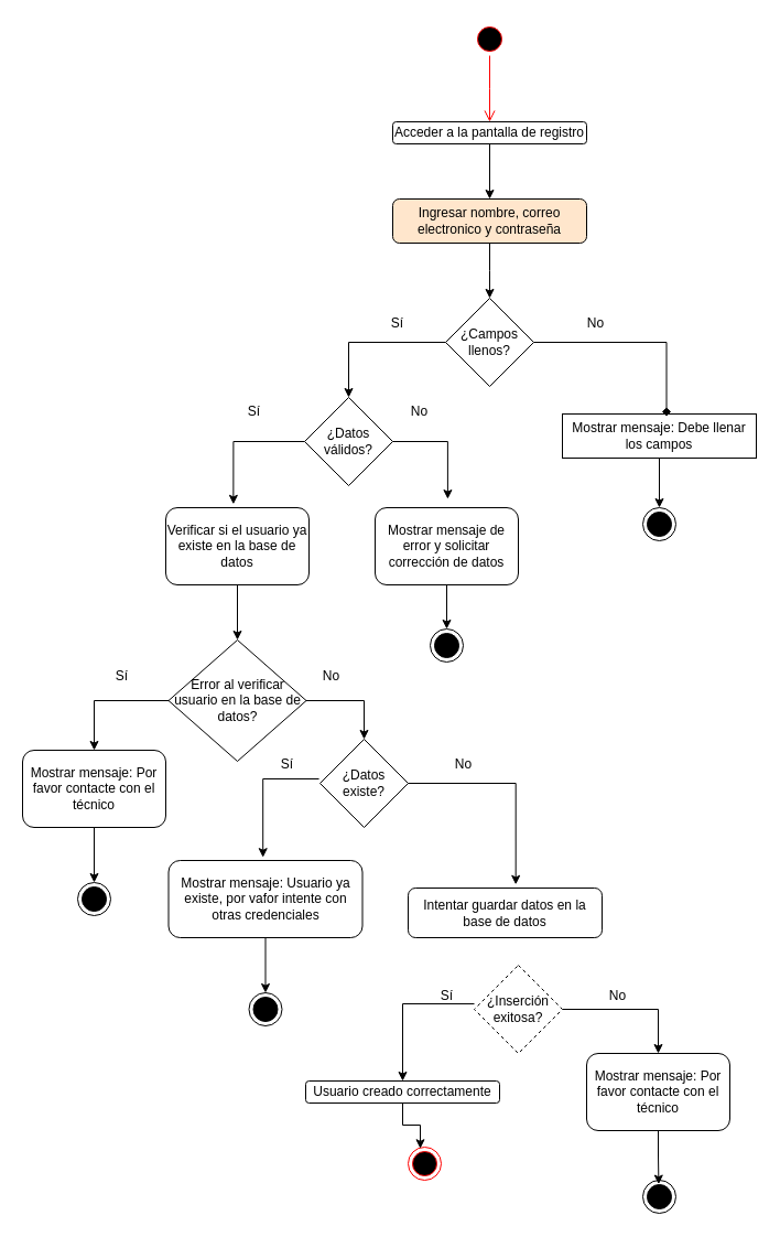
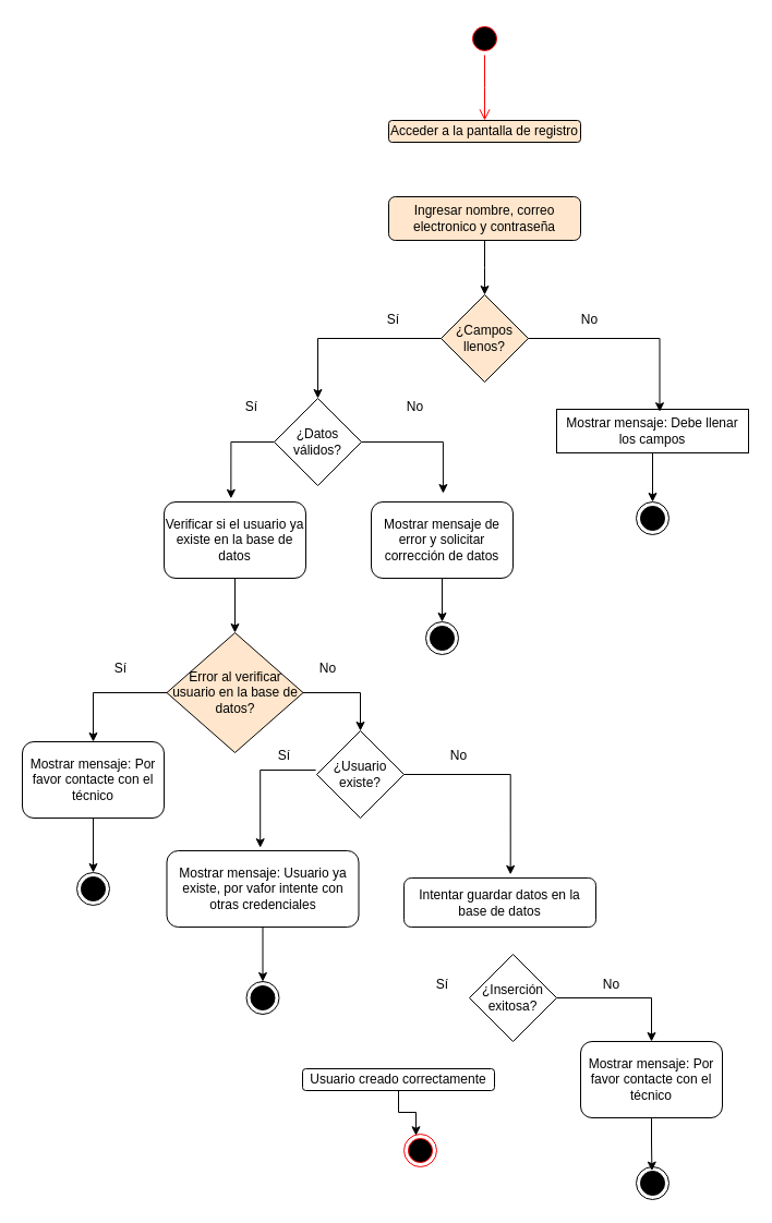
  <mxCell id="0" />
  <mxCell id="1" parent="0" />
  <mxCell id="2" value="" style="ellipse;html=1;shape=startState;fillColor=#000000;strokeColor=#ff0000;" vertex="1" parent="1"><mxGeometry x="429" y="20" width="30" height="30" as="geometry" /></mxCell>
  <mxCell id="3" value="" style="edgeStyle=orthogonalEdgeStyle;html=1;verticalAlign=bottom;endArrow=open;endSize=8;strokeColor=#ff0000;rounded=0;" edge="1" source="2" parent="1"><mxGeometry relative="1" as="geometry"><mxPoint x="444" y="110" as="targetPoint" /></mxGeometry></mxCell>
- <mxCell id="4" style="edgeStyle=orthogonalEdgeStyle;rounded=0;orthogonalLoop=1;jettySize=auto;html=1;" edge="1" parent="1" source="5" target="7"><mxGeometry relative="1" as="geometry" /></mxCell>
- <mxCell id="5" value="Acceder a la pantalla de registro" style="rounded=1;whiteSpace=wrap;html=1;" vertex="1" parent="1"><mxGeometry x="356" y="110" width="176" height="20" as="geometry" /></mxCell>
+ <mxCell id="5" value="Acceder a la pantalla de registro" style="rounded=1;whiteSpace=wrap;html=1;fillColor=#ffe6cc;" vertex="1" parent="1"><mxGeometry x="356" y="110" width="176" height="20" as="geometry" /></mxCell>
  <mxCell id="6" style="edgeStyle=orthogonalEdgeStyle;rounded=0;orthogonalLoop=1;jettySize=auto;html=1;" edge="1" parent="1" source="7"><mxGeometry relative="1" as="geometry"><mxPoint x="444" y="270" as="targetPoint" /></mxGeometry></mxCell>
  <mxCell id="7" value="Ingresar nombre, correo electronico y contraseña" style="rounded=1;whiteSpace=wrap;html=1;fillColor=#ffe6cc;" vertex="1" parent="1"><mxGeometry x="356" y="180" width="176" height="40" as="geometry" /></mxCell>
  <mxCell id="8" style="edgeStyle=orthogonalEdgeStyle;rounded=0;orthogonalLoop=1;jettySize=auto;html=1;entryX=0.5;entryY=0;entryDx=0;entryDy=0;" edge="1" parent="1" source="9" target="15"><mxGeometry relative="1" as="geometry" /></mxCell>
- <mxCell id="9" value="¿Campos llenos?" style="rhombus;whiteSpace=wrap;html=1;" vertex="1" parent="1"><mxGeometry x="404" y="270" width="80" height="80" as="geometry" /></mxCell>
+ <mxCell id="9" value="¿Campos llenos?" style="rhombus;whiteSpace=wrap;html=1;fillColor=#ffe6cc;" vertex="1" parent="1"><mxGeometry x="404" y="270" width="80" height="80" as="geometry" /></mxCell>
  <mxCell id="10" style="edgeStyle=orthogonalEdgeStyle;rounded=0;orthogonalLoop=1;jettySize=auto;html=1;exitX=0.5;exitY=1;exitDx=0;exitDy=0;entryX=0.5;entryY=0;entryDx=0;entryDy=0;" edge="1" parent="1" source="11" target="22"><mxGeometry relative="1" as="geometry" /></mxCell>
  <mxCell id="11" value="Mostrar mensaje: Debe llenar los campos" style="whiteSpace=wrap;html=1;rounded=0;" vertex="1" parent="1"><mxGeometry x="510" y="375" width="176" height="40" as="geometry" /></mxCell>
- <mxCell id="12" style="edgeStyle=orthogonalEdgeStyle;rounded=0;orthogonalLoop=1;jettySize=auto;html=1;entryX=0.537;entryY=0.055;entryDx=0;entryDy=0;entryPerimeter=0;endArrow=diamond;" edge="1" parent="1" source="9" target="11"><mxGeometry relative="1" as="geometry" /></mxCell>
+ <mxCell id="12" style="edgeStyle=orthogonalEdgeStyle;rounded=0;orthogonalLoop=1;jettySize=auto;html=1;entryX=0.537;entryY=0.055;entryDx=0;entryDy=0;entryPerimeter=0;" edge="1" parent="1" source="9" target="11"><mxGeometry relative="1" as="geometry" /></mxCell>
  <mxCell id="13" value="No" style="text;html=1;align=center;verticalAlign=middle;resizable=0;points=[];autosize=1;strokeColor=none;fillColor=none;" vertex="1" parent="1"><mxGeometry x="520" y="278" width="40" height="30" as="geometry" /></mxCell>
  <mxCell id="14" style="edgeStyle=orthogonalEdgeStyle;rounded=0;orthogonalLoop=1;jettySize=auto;html=1;entryX=0.472;entryY=-0.045;entryDx=0;entryDy=0;entryPerimeter=0;exitX=0;exitY=0.5;exitDx=0;exitDy=0;" edge="1" parent="1" source="15" target="25"><mxGeometry relative="1" as="geometry"><mxPoint x="220" y="450" as="targetPoint" /></mxGeometry></mxCell>
- <mxCell id="15" value="¿Datos válidos?" style="rhombus;whiteSpace=wrap;html=1;" vertex="1" parent="1"><mxGeometry x="276" y="360" width="80" height="80" as="geometry" /></mxCell>
+ <mxCell id="15" value="¿Datos válidos?" style="rhombus;whiteSpace=wrap;html=1;" vertex="1" parent="1"><mxGeometry x="251" y="365" width="80" height="80" as="geometry" /></mxCell>
  <mxCell id="16" value="Sí" style="text;html=1;align=center;verticalAlign=middle;resizable=0;points=[];autosize=1;strokeColor=none;fillColor=none;" vertex="1" parent="1"><mxGeometry x="345" y="278" width="30" height="30" as="geometry" /></mxCell>
  <mxCell id="17" style="edgeStyle=orthogonalEdgeStyle;rounded=0;orthogonalLoop=1;jettySize=auto;html=1;entryX=0.5;entryY=0;entryDx=0;entryDy=0;" edge="1" parent="1" source="18" target="29"><mxGeometry relative="1" as="geometry" /></mxCell>
  <mxCell id="18" value="Mostrar mensaje de error y solicitar corrección de datos" style="rounded=1;whiteSpace=wrap;html=1;" vertex="1" parent="1"><mxGeometry x="340" y="460" width="130" height="70" as="geometry" /></mxCell>
  <mxCell id="19" value="Sí" style="text;html=1;align=center;verticalAlign=middle;resizable=0;points=[];autosize=1;strokeColor=none;fillColor=none;" vertex="1" parent="1"><mxGeometry x="215" y="358" width="30" height="30" as="geometry" /></mxCell>
  <mxCell id="20" style="edgeStyle=orthogonalEdgeStyle;rounded=0;orthogonalLoop=1;jettySize=auto;html=1;entryX=0.507;entryY=-0.113;entryDx=0;entryDy=0;entryPerimeter=0;exitX=1;exitY=0.5;exitDx=0;exitDy=0;" edge="1" parent="1" source="15" target="18"><mxGeometry relative="1" as="geometry" /></mxCell>
  <mxCell id="21" value="No" style="text;html=1;align=center;verticalAlign=middle;resizable=0;points=[];autosize=1;strokeColor=none;fillColor=none;" vertex="1" parent="1"><mxGeometry x="360" y="358" width="40" height="30" as="geometry" /></mxCell>
  <mxCell id="22" value="" style="ellipse;html=1;shape=endState;fillColor=#000000;strokeColor=default;" vertex="1" parent="1"><mxGeometry x="583" y="460" width="30" height="30" as="geometry" /></mxCell>
  <mxCell id="23" value="" style="shape=mxgraph.sysml.x;" vertex="1" parent="1"><mxGeometry x="592.75" y="467.5" width="10.5" height="15" as="geometry" /></mxCell>
  <mxCell id="24" style="edgeStyle=orthogonalEdgeStyle;rounded=0;orthogonalLoop=1;jettySize=auto;html=1;entryX=0.5;entryY=0;entryDx=0;entryDy=0;" edge="1" parent="1" source="25" target="28"><mxGeometry relative="1" as="geometry" /></mxCell>
  <mxCell id="25" value="Verificar si el usuario ya existe en la base de datos" style="rounded=1;whiteSpace=wrap;html=1;" vertex="1" parent="1"><mxGeometry x="150" y="460" width="130" height="70" as="geometry" /></mxCell>
  <mxCell id="26" style="edgeStyle=orthogonalEdgeStyle;rounded=0;orthogonalLoop=1;jettySize=auto;html=1;entryX=0.5;entryY=0;entryDx=0;entryDy=0;" edge="1" parent="1" source="28" target="32"><mxGeometry relative="1" as="geometry" /></mxCell>
  <mxCell id="27" style="edgeStyle=orthogonalEdgeStyle;rounded=0;orthogonalLoop=1;jettySize=auto;html=1;entryX=0.5;entryY=0;entryDx=0;entryDy=0;" edge="1" parent="1" source="28" target="36"><mxGeometry relative="1" as="geometry" /></mxCell>
- <mxCell id="28" value="Error al verificar usuario en la base de datos?" style="rhombus;whiteSpace=wrap;html=1;" vertex="1" parent="1"><mxGeometry x="152.5" y="580" width="125" height="110" as="geometry" /></mxCell>
+ <mxCell id="28" value="Error al verificar usuario en la base de datos?" style="rhombus;whiteSpace=wrap;html=1;fillColor=#ffe6cc;" vertex="1" parent="1"><mxGeometry x="152.5" y="580" width="125" height="110" as="geometry" /></mxCell>
  <mxCell id="29" value="" style="ellipse;html=1;shape=endState;fillColor=#000000;strokeColor=default;" vertex="1" parent="1"><mxGeometry x="390" y="570" width="30" height="30" as="geometry" /></mxCell>
  <mxCell id="30" value="" style="shape=mxgraph.sysml.x;" vertex="1" parent="1"><mxGeometry x="399.75" y="577.5" width="10.5" height="15" as="geometry" /></mxCell>
  <mxCell id="31" style="edgeStyle=orthogonalEdgeStyle;rounded=0;orthogonalLoop=1;jettySize=auto;html=1;entryX=0.5;entryY=0;entryDx=0;entryDy=0;" edge="1" parent="1" source="32" target="34"><mxGeometry relative="1" as="geometry" /></mxCell>
  <mxCell id="32" value="Mostrar mensaje: Por favor contacte con el técnico" style="rounded=1;whiteSpace=wrap;html=1;" vertex="1" parent="1"><mxGeometry x="20" y="680" width="130" height="70" as="geometry" /></mxCell>
  <mxCell id="33" value="Sí" style="text;html=1;align=center;verticalAlign=middle;resizable=0;points=[];autosize=1;strokeColor=none;fillColor=none;" vertex="1" parent="1"><mxGeometry x="95" y="598" width="30" height="30" as="geometry" /></mxCell>
  <mxCell id="34" value="" style="ellipse;html=1;shape=endState;fillColor=#000000;strokeColor=default;" vertex="1" parent="1"><mxGeometry x="70" y="800" width="30" height="30" as="geometry" /></mxCell>
  <mxCell id="35" value="" style="shape=mxgraph.sysml.x;" vertex="1" parent="1"><mxGeometry x="79.75" y="807.5" width="10.5" height="15" as="geometry" /></mxCell>
- <mxCell id="36" value="¿Datos existe?" style="rhombus;whiteSpace=wrap;html=1;" vertex="1" parent="1"><mxGeometry x="290" y="670" width="80" height="80" as="geometry" /></mxCell>
+ <mxCell id="36" value="¿Usuario existe?" style="rhombus;whiteSpace=wrap;html=1;" vertex="1" parent="1"><mxGeometry x="290" y="670" width="80" height="80" as="geometry" /></mxCell>
  <mxCell id="37" value="No" style="text;html=1;align=center;verticalAlign=middle;resizable=0;points=[];autosize=1;strokeColor=none;fillColor=none;" vertex="1" parent="1"><mxGeometry x="280" y="598" width="40" height="30" as="geometry" /></mxCell>
  <mxCell id="38" style="edgeStyle=orthogonalEdgeStyle;rounded=0;orthogonalLoop=1;jettySize=auto;html=1;entryX=0.5;entryY=0;entryDx=0;entryDy=0;" edge="1" parent="1" source="39" target="42"><mxGeometry relative="1" as="geometry" /></mxCell>
  <mxCell id="39" value="Mostrar mensaje: Usuario ya existe, por vafor intente con otras credenciales" style="rounded=1;whiteSpace=wrap;html=1;" vertex="1" parent="1"><mxGeometry x="152.5" y="780" width="176" height="70" as="geometry" /></mxCell>
  <mxCell id="40" style="edgeStyle=orthogonalEdgeStyle;rounded=0;orthogonalLoop=1;jettySize=auto;html=1;entryX=0.487;entryY=-0.04;entryDx=0;entryDy=0;entryPerimeter=0;exitX=-0.012;exitY=0.45;exitDx=0;exitDy=0;exitPerimeter=0;" edge="1" parent="1" source="36" target="39"><mxGeometry relative="1" as="geometry" /></mxCell>
  <mxCell id="41" value="Sí" style="text;html=1;align=center;verticalAlign=middle;resizable=0;points=[];autosize=1;strokeColor=none;fillColor=none;" vertex="1" parent="1"><mxGeometry x="245" y="678" width="30" height="30" as="geometry" /></mxCell>
  <mxCell id="42" value="" style="ellipse;html=1;shape=endState;fillColor=#000000;strokeColor=default;" vertex="1" parent="1"><mxGeometry x="225.5" y="900" width="30" height="30" as="geometry" /></mxCell>
  <mxCell id="43" value="" style="shape=mxgraph.sysml.x;" vertex="1" parent="1"><mxGeometry x="235.25" y="907.5" width="10.5" height="15" as="geometry" /></mxCell>
  <mxCell id="44" value="Intentar guardar datos en la base de datos" style="rounded=1;whiteSpace=wrap;html=1;" vertex="1" parent="1"><mxGeometry x="370" y="805" width="176" height="45" as="geometry" /></mxCell>
  <mxCell id="45" style="edgeStyle=orthogonalEdgeStyle;rounded=0;orthogonalLoop=1;jettySize=auto;html=1;entryX=0.555;entryY=-0.071;entryDx=0;entryDy=0;entryPerimeter=0;exitX=1;exitY=0.5;exitDx=0;exitDy=0;" edge="1" parent="1" source="36" target="44"><mxGeometry relative="1" as="geometry" /></mxCell>
  <mxCell id="46" value="No" style="text;html=1;align=center;verticalAlign=middle;resizable=0;points=[];autosize=1;strokeColor=none;fillColor=none;" vertex="1" parent="1"><mxGeometry x="399.75" y="678" width="40" height="30" as="geometry" /></mxCell>
  <mxCell id="47" style="edgeStyle=orthogonalEdgeStyle;rounded=0;orthogonalLoop=1;jettySize=auto;html=1;entryX=0.5;entryY=0;entryDx=0;entryDy=0;" edge="1" parent="1" source="49" target="50"><mxGeometry relative="1" as="geometry" /></mxCell>
- <mxCell id="48" style="edgeStyle=orthogonalEdgeStyle;rounded=0;orthogonalLoop=1;jettySize=auto;html=1;entryX=0.5;entryY=0;entryDx=0;entryDy=0;exitX=0;exitY=0.438;exitDx=0;exitDy=0;exitPerimeter=0;" edge="1" parent="1" source="49" target="52"><mxGeometry relative="1" as="geometry" /></mxCell>
- <mxCell id="49" value="¿Inserción exitosa?" style="rhombus;whiteSpace=wrap;html=1;dashed=1;" vertex="1" parent="1"><mxGeometry x="430" y="875" width="80" height="80" as="geometry" /></mxCell>
+ <mxCell id="49" value="¿Inserción exitosa?" style="rhombus;whiteSpace=wrap;html=1;" vertex="1" parent="1"><mxGeometry x="430" y="875" width="80" height="80" as="geometry" /></mxCell>
  <mxCell id="50" value="Mostrar mensaje: Por favor contacte con el técnico" style="rounded=1;whiteSpace=wrap;html=1;" vertex="1" parent="1"><mxGeometry x="532" y="955" width="130" height="70" as="geometry" /></mxCell>
  <mxCell id="51" value="No" style="text;html=1;align=center;verticalAlign=middle;resizable=0;points=[];autosize=1;strokeColor=none;fillColor=none;" vertex="1" parent="1"><mxGeometry x="540" y="888" width="40" height="30" as="geometry" /></mxCell>
  <mxCell id="52" value="Usuario creado correctamente" style="rounded=1;whiteSpace=wrap;html=1;" vertex="1" parent="1"><mxGeometry x="277" y="980" width="176" height="20" as="geometry" /></mxCell>
  <mxCell id="53" value="Sí" style="text;html=1;align=center;verticalAlign=middle;resizable=0;points=[];autosize=1;strokeColor=none;fillColor=none;" vertex="1" parent="1"><mxGeometry x="390" y="888" width="30" height="30" as="geometry" /></mxCell>
  <mxCell id="54" value="" style="ellipse;html=1;shape=endState;fillColor=#000000;strokeColor=#ff0000;" vertex="1" parent="1"><mxGeometry x="370" y="1040" width="30" height="30" as="geometry" /></mxCell>
  <mxCell id="55" style="edgeStyle=orthogonalEdgeStyle;rounded=0;orthogonalLoop=1;jettySize=auto;html=1;entryX=0.367;entryY=0.043;entryDx=0;entryDy=0;entryPerimeter=0;" edge="1" parent="1" source="52" target="54"><mxGeometry relative="1" as="geometry" /></mxCell>
  <mxCell id="56" value="" style="ellipse;html=1;shape=endState;fillColor=#000000;strokeColor=default;" vertex="1" parent="1"><mxGeometry x="583" y="1070" width="30" height="30" as="geometry" /></mxCell>
  <mxCell id="57" value="" style="shape=mxgraph.sysml.x;" vertex="1" parent="1"><mxGeometry x="592.75" y="1077.5" width="10.5" height="15" as="geometry" /></mxCell>
  <mxCell id="58" style="edgeStyle=orthogonalEdgeStyle;rounded=0;orthogonalLoop=1;jettySize=auto;html=1;entryX=0.48;entryY=0.12;entryDx=0;entryDy=0;entryPerimeter=0;" edge="1" parent="1" source="50" target="56"><mxGeometry relative="1" as="geometry" /></mxCell>
